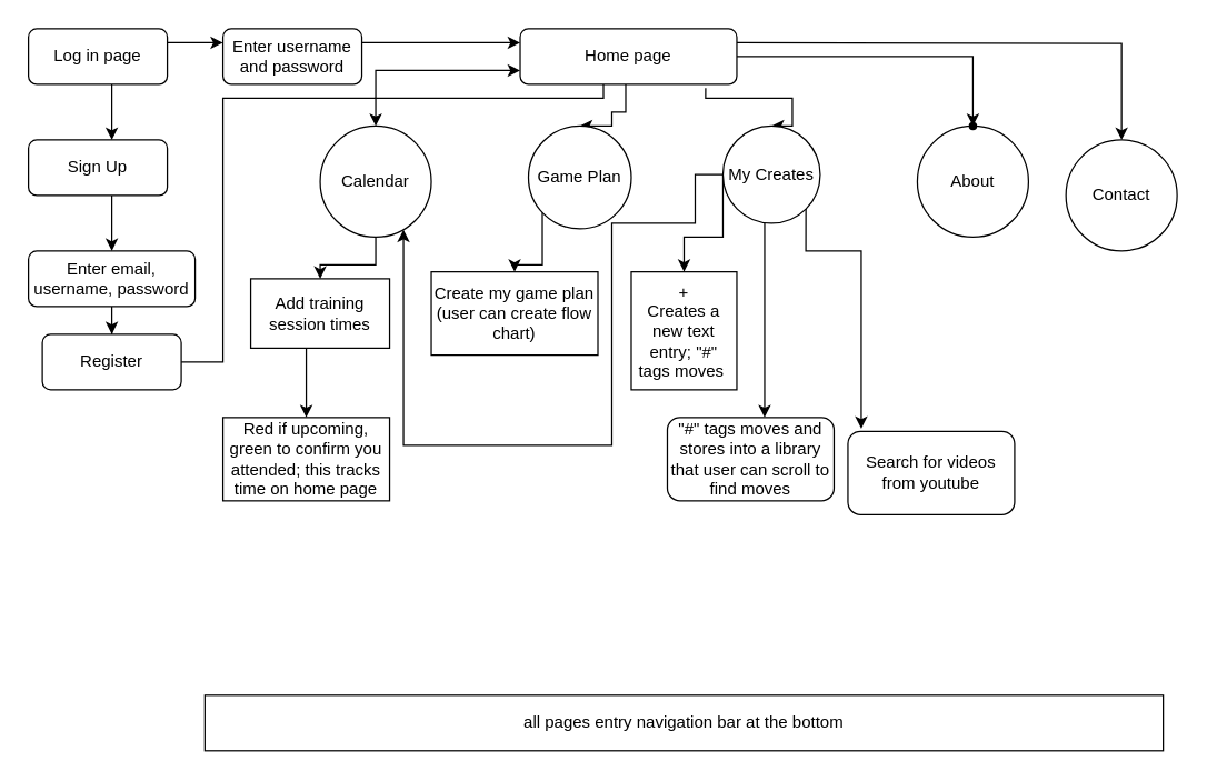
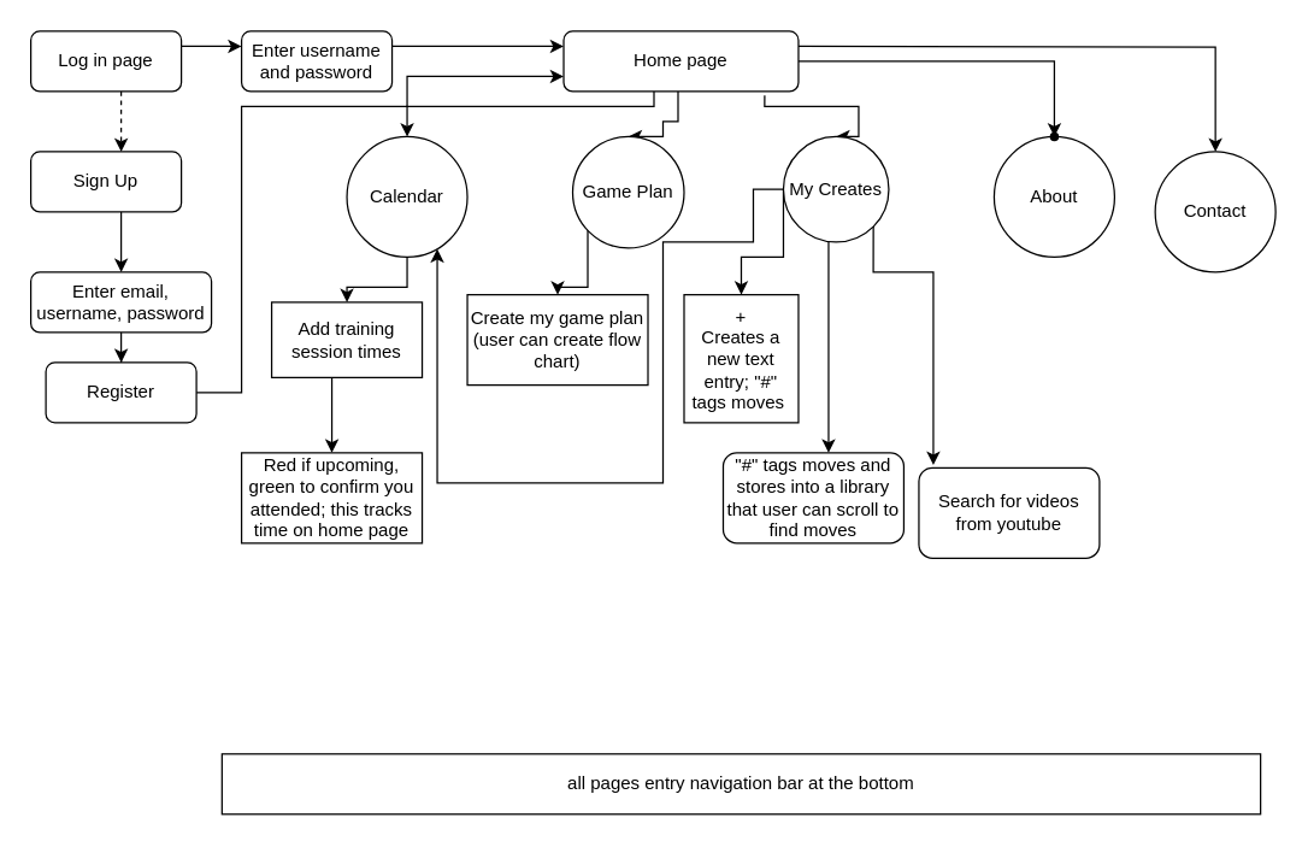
  <mxCell id="0" />
  <mxCell id="1" parent="0" />
  <mxCell id="2" value="" style="edgeStyle=orthogonalEdgeStyle;rounded=0;orthogonalLoop=1;jettySize=auto;html=1;entryX=0.5;entryY=0;entryDx=0;entryDy=0;" parent="1" source="7" target="25" edge="1"><mxGeometry relative="1" as="geometry"><Array as="points"><mxPoint x="434" y="70" /><mxPoint x="270" y="70" /></Array></mxGeometry></mxCell>
  <mxCell id="3" value="" style="edgeStyle=orthogonalEdgeStyle;rounded=0;orthogonalLoop=1;jettySize=auto;html=1;entryX=0.5;entryY=0;entryDx=0;entryDy=0;" parent="1" target="29" edge="1"><mxGeometry relative="1" as="geometry"><mxPoint x="530" y="30" as="sourcePoint" /></mxGeometry></mxCell>
  <mxCell id="4" value="" style="edgeStyle=orthogonalEdgeStyle;rounded=0;orthogonalLoop=1;jettySize=auto;html=1;" parent="1" source="7" target="30" edge="1"><mxGeometry relative="1" as="geometry" /></mxCell>
  <mxCell id="5" value="" style="edgeStyle=orthogonalEdgeStyle;rounded=0;orthogonalLoop=1;jettySize=auto;html=1;exitX=0.856;exitY=1.065;exitDx=0;exitDy=0;exitPerimeter=0;entryX=0.5;entryY=0;entryDx=0;entryDy=0;" parent="1" source="7" target="23" edge="1"><mxGeometry relative="1" as="geometry"><Array as="points"><mxPoint x="508" y="70" /><mxPoint x="570" y="70" /></Array></mxGeometry></mxCell>
  <mxCell id="6" value="" style="edgeStyle=orthogonalEdgeStyle;rounded=0;orthogonalLoop=1;jettySize=auto;html=1;entryX=0.5;entryY=0;entryDx=0;entryDy=0;" parent="1" source="7" target="27" edge="1"><mxGeometry relative="1" as="geometry"><Array as="points"><mxPoint x="450" y="80" /><mxPoint x="440" y="80" /><mxPoint x="440" y="90" /></Array></mxGeometry></mxCell>
  <mxCell id="7" value="Home page" style="rounded=1;whiteSpace=wrap;html=1;fontSize=12;glass=0;strokeWidth=1;shadow=0;" parent="1" vertex="1"><mxGeometry x="374" width="156" height="40" as="geometry" y="20" /></mxCell>
  <mxCell id="8" value="" style="edgeStyle=orthogonalEdgeStyle;rounded=0;orthogonalLoop=1;jettySize=auto;html=1;" parent="1" source="10" target="14" edge="1"><mxGeometry relative="1" as="geometry"><Array as="points"><mxPoint x="140" y="30" /><mxPoint x="140" y="30" /></Array></mxGeometry></mxCell>
- <mxCell id="9" value="" style="edgeStyle=orthogonalEdgeStyle;rounded=0;orthogonalLoop=1;jettySize=auto;html=1;" parent="1" source="10" target="12" edge="1"><mxGeometry relative="1" as="geometry"><Array as="points"><mxPoint x="80" y="80" /><mxPoint x="80" y="80" /></Array></mxGeometry></mxCell>
+ <mxCell id="9" value="" style="edgeStyle=orthogonalEdgeStyle;rounded=0;orthogonalLoop=1;jettySize=auto;html=1;dashed=1;" parent="1" source="10" target="12" edge="1"><mxGeometry relative="1" as="geometry"><Array as="points"><mxPoint x="80" y="80" /><mxPoint x="80" y="80" /></Array></mxGeometry></mxCell>
  <mxCell id="10" value="Log in page" style="rounded=1;whiteSpace=wrap;html=1;fontSize=12;glass=0;strokeWidth=1;shadow=0;" parent="1" vertex="1"><mxGeometry width="100" height="40" as="geometry" x="20" y="20" /></mxCell>
  <mxCell id="11" value="" style="edgeStyle=orthogonalEdgeStyle;rounded=0;orthogonalLoop=1;jettySize=auto;html=1;" parent="1" source="12" target="16" edge="1"><mxGeometry relative="1" as="geometry"><Array as="points"><mxPoint x="80" y="150" /><mxPoint x="80" y="150" /></Array></mxGeometry></mxCell>
  <mxCell id="12" value="Sign Up" style="rounded=1;whiteSpace=wrap;html=1;fontSize=12;glass=0;strokeWidth=1;shadow=0;" parent="1" vertex="1"><mxGeometry y="100" width="100" height="40" as="geometry" x="20" /></mxCell>
  <mxCell id="13" value="" style="edgeStyle=orthogonalEdgeStyle;rounded=0;orthogonalLoop=1;jettySize=auto;html=1;" parent="1" source="14" target="7" edge="1"><mxGeometry relative="1" as="geometry"><Array as="points"><mxPoint x="320" y="30" /><mxPoint x="320" y="30" /></Array></mxGeometry></mxCell>
  <mxCell id="14" value="Enter username and password" style="rounded=1;whiteSpace=wrap;html=1;fontSize=12;glass=0;strokeWidth=1;shadow=0;" parent="1" vertex="1"><mxGeometry x="160" width="100" height="40" as="geometry" y="20" /></mxCell>
  <mxCell id="15" value="" style="edgeStyle=orthogonalEdgeStyle;rounded=0;orthogonalLoop=1;jettySize=auto;html=1;" parent="1" source="16" target="18" edge="1"><mxGeometry relative="1" as="geometry" /></mxCell>
  <mxCell id="16" value="Enter email, username, password" style="rounded=1;whiteSpace=wrap;html=1;fontSize=12;glass=0;strokeWidth=1;shadow=0;" parent="1" vertex="1"><mxGeometry y="180" width="120" height="40" as="geometry" x="20" /></mxCell>
  <mxCell id="17" value="" style="edgeStyle=orthogonalEdgeStyle;rounded=0;orthogonalLoop=1;jettySize=auto;html=1;" parent="1" source="18" target="7" edge="1"><mxGeometry relative="1" as="geometry"><mxPoint x="380" y="90" as="targetPoint" /><Array as="points"><mxPoint x="160" y="260" /><mxPoint x="160" y="70" /><mxPoint x="270" y="70" /><mxPoint x="270" y="50" /></Array></mxGeometry></mxCell>
  <mxCell id="18" value="Register" style="rounded=1;whiteSpace=wrap;html=1;fontSize=12;glass=0;strokeWidth=1;shadow=0;" parent="1" vertex="1"><mxGeometry x="30" y="240" width="100" height="40" as="geometry" /></mxCell>
  <mxCell id="19" value="" style="edgeStyle=orthogonalEdgeStyle;rounded=0;orthogonalLoop=1;jettySize=auto;html=1;exitX=0;exitY=0.5;exitDx=0;exitDy=0;" parent="1" source="23" target="35" edge="1"><mxGeometry relative="1" as="geometry"><Array as="points"><mxPoint x="520" y="170" /><mxPoint x="492" y="170" /></Array></mxGeometry></mxCell>
  <mxCell id="20" value="" style="edgeStyle=orthogonalEdgeStyle;rounded=0;orthogonalLoop=1;jettySize=auto;html=1;" parent="1" source="23" target="36" edge="1"><mxGeometry relative="1" as="geometry"><Array as="points"><mxPoint x="550" y="230" /><mxPoint x="550" y="230" /></Array></mxGeometry></mxCell>
  <mxCell id="21" value="" style="edgeStyle=orthogonalEdgeStyle;rounded=0;orthogonalLoop=1;jettySize=auto;html=1;entryX=0.08;entryY=-0.032;entryDx=0;entryDy=0;entryPerimeter=0;exitX=1;exitY=1;exitDx=0;exitDy=0;" parent="1" source="23" target="37" edge="1"><mxGeometry relative="1" as="geometry"><Array as="points"><mxPoint x="580" y="180" /><mxPoint x="620" y="180" /><mxPoint x="620" y="308" /></Array></mxGeometry></mxCell>
  <mxCell id="22" value="" style="edgeStyle=orthogonalEdgeStyle;rounded=0;orthogonalLoop=1;jettySize=auto;html=1;exitX=0;exitY=0.5;exitDx=0;exitDy=0;" parent="1" source="23" target="25" edge="1"><mxGeometry relative="1" as="geometry"><Array as="points"><mxPoint x="500" y="125" /><mxPoint x="500" y="160" /><mxPoint x="440" y="160" /><mxPoint x="440" y="320" /><mxPoint x="290" y="320" /></Array></mxGeometry></mxCell>
  <mxCell id="23" value="My Creates" style="ellipse;whiteSpace=wrap;html=1;aspect=fixed;" parent="1" vertex="1"><mxGeometry x="520" y="90" width="70" height="70" as="geometry" /></mxCell>
  <mxCell id="24" value="" style="edgeStyle=orthogonalEdgeStyle;rounded=0;orthogonalLoop=1;jettySize=auto;html=1;" parent="1" source="25" target="32" edge="1"><mxGeometry relative="1" as="geometry" /></mxCell>
  <mxCell id="25" value="Calendar" style="ellipse;whiteSpace=wrap;html=1;aspect=fixed;" parent="1" vertex="1"><mxGeometry x="230" y="90" width="80" height="80" as="geometry" /></mxCell>
  <mxCell id="26" value="" style="edgeStyle=orthogonalEdgeStyle;rounded=0;orthogonalLoop=1;jettySize=auto;html=1;" parent="1" source="27" target="34" edge="1"><mxGeometry relative="1" as="geometry"><Array as="points"><mxPoint x="390" y="190" /><mxPoint x="370" y="190" /></Array></mxGeometry></mxCell>
  <mxCell id="27" value="Game Plan" style="ellipse;whiteSpace=wrap;html=1;aspect=fixed;" parent="1" vertex="1"><mxGeometry x="380" y="90" width="74" height="74" as="geometry" /></mxCell>
  <mxCell id="28" value="About" style="ellipse;whiteSpace=wrap;html=1;aspect=fixed;" parent="1" vertex="1"><mxGeometry x="660" y="90" width="80" height="80" as="geometry" /></mxCell>
  <mxCell id="29" value="Contact" style="ellipse;whiteSpace=wrap;html=1;aspect=fixed;" parent="1" vertex="1"><mxGeometry x="767" y="100" width="80" height="80" as="geometry" /></mxCell>
  <mxCell id="30" value="" style="shape=waypoint;sketch=0;size=6;pointerEvents=1;points=[];fillColor=default;resizable=0;rotatable=0;perimeter=centerPerimeter;snapToPoint=1;rounded=1;glass=0;strokeWidth=1;shadow=0;" parent="1" vertex="1"><mxGeometry x="690" y="80" width="20" height="20" as="geometry" /></mxCell>
  <mxCell id="31" value="" style="edgeStyle=orthogonalEdgeStyle;rounded=0;orthogonalLoop=1;jettySize=auto;html=1;" parent="1" source="32" target="33" edge="1"><mxGeometry relative="1" as="geometry"><Array as="points"><mxPoint x="220" y="270" /><mxPoint x="220" y="270" /></Array></mxGeometry></mxCell>
  <mxCell id="32" value="Add training session times" style="whiteSpace=wrap;html=1;" parent="1" vertex="1"><mxGeometry x="180" y="200" width="100" height="50" as="geometry" /></mxCell>
  <mxCell id="33" value="Red if upcoming, green to confirm you attended; this tracks time on home page" style="whiteSpace=wrap;html=1;" parent="1" vertex="1"><mxGeometry x="160" y="300" width="120" height="60" as="geometry" /></mxCell>
  <mxCell id="34" value="Create my game plan (user can create flow chart)" style="whiteSpace=wrap;html=1;" parent="1" vertex="1"><mxGeometry x="310" y="195" width="120" height="60" as="geometry" /></mxCell>
  <mxCell id="35" value="+&lt;br&gt;Creates a new text entry; &quot;#&quot; tags moves&amp;nbsp;" style="whiteSpace=wrap;html=1;" parent="1" vertex="1"><mxGeometry x="454" y="195" width="76" height="85" as="geometry" /></mxCell>
  <mxCell id="36" value="&quot;#&quot; tags moves and stores into a library that user can scroll to find moves" style="rounded=1;whiteSpace=wrap;html=1;" parent="1" vertex="1"><mxGeometry x="480" y="300" width="120" height="60" as="geometry" /></mxCell>
  <mxCell id="37" value="Search for videos from youtube" style="rounded=1;whiteSpace=wrap;html=1;" parent="1" vertex="1"><mxGeometry x="610" y="310" width="120" height="60" as="geometry" /></mxCell>
  <mxCell id="38" value="all pages entry navigation bar at the bottom" style="rounded=0;whiteSpace=wrap;html=1;" parent="1" vertex="1"><mxGeometry x="147" y="500" width="690" height="40" as="geometry" /></mxCell>
